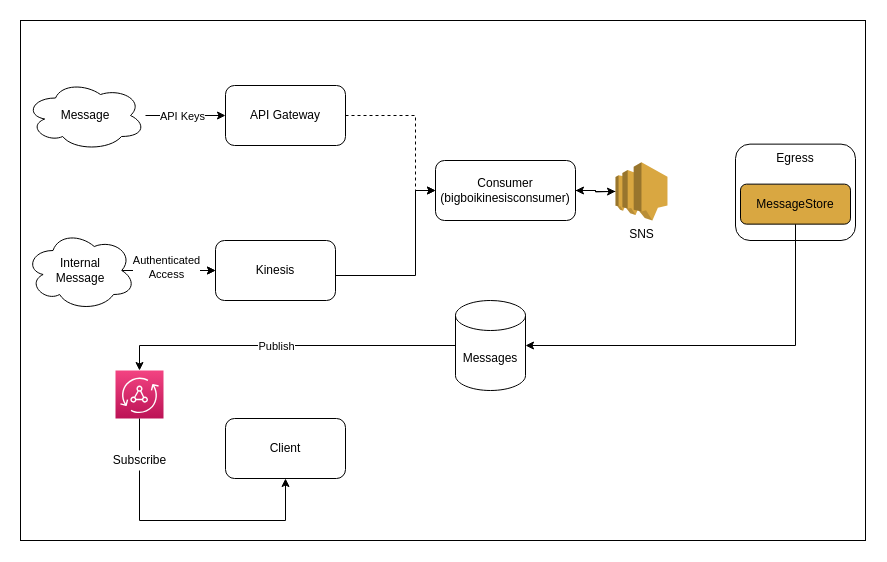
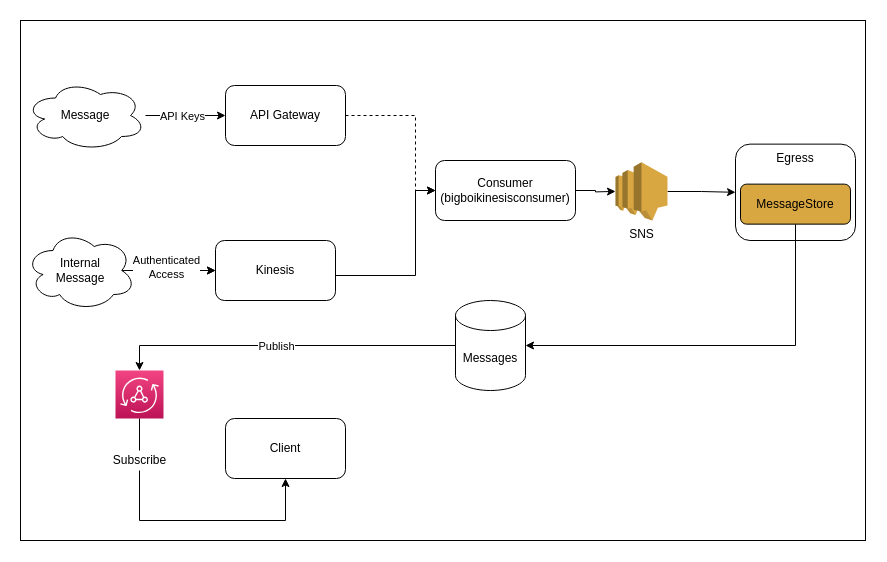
  <mxCell id="0" />
  <mxCell id="1" parent="0" />
  <mxCell id="2" value="" style="rounded=0;whiteSpace=wrap;html=1;verticalAlign=middle;labelBackgroundColor=#ffffff;" vertex="1" parent="1"><mxGeometry x="20" width="845" height="520" as="geometry" y="20" /></mxCell>
  <mxCell id="3" value="Egress" style="rounded=1;whiteSpace=wrap;html=1;verticalAlign=top;" vertex="1" parent="1"><mxGeometry x="735" y="143.64" width="120" height="96.36" as="geometry" /></mxCell>
  <mxCell id="4" style="edgeStyle=orthogonalEdgeStyle;rounded=0;orthogonalLoop=1;jettySize=auto;html=1;" edge="1" parent="1" source="6" target="14"><mxGeometry relative="1" as="geometry" /></mxCell>
  <mxCell id="5" value="API Keys" style="edgeLabel;html=1;align=center;verticalAlign=middle;resizable=0;points=[];" vertex="1" connectable="0" parent="4"><mxGeometry x="-0.27" y="1" relative="1" as="geometry"><mxPoint x="7" y="1" as="offset" /></mxGeometry></mxCell>
  <mxCell id="6" value="Message" style="ellipse;shape=cloud;whiteSpace=wrap;html=1;" vertex="1" parent="1"><mxGeometry x="25" y="80" width="120" height="70" as="geometry" /></mxCell>
  <mxCell id="7" style="edgeStyle=orthogonalEdgeStyle;rounded=0;orthogonalLoop=1;jettySize=auto;html=1;exitX=0.875;exitY=0.5;exitDx=0;exitDy=0;exitPerimeter=0;" edge="1" parent="1" source="10" target="12"><mxGeometry relative="1" as="geometry" /></mxCell>
  <mxCell id="8" value="" style="edgeStyle=orthogonalEdgeStyle;rounded=0;orthogonalLoop=1;jettySize=auto;html=1;" edge="1" parent="1" source="10" target="12"><mxGeometry relative="1" as="geometry" /></mxCell>
  <mxCell id="9" value="Authenticated&lt;br&gt;Access" style="edgeLabel;html=1;align=center;verticalAlign=middle;resizable=0;points=[];" vertex="1" connectable="0" parent="8"><mxGeometry x="-0.248" y="4" relative="1" as="geometry"><mxPoint as="offset" /></mxGeometry></mxCell>
  <mxCell id="10" value="Internal &lt;br&gt;Message" style="ellipse;shape=cloud;whiteSpace=wrap;html=1;" vertex="1" parent="1"><mxGeometry x="25" y="230" width="110" height="80" as="geometry" /></mxCell>
  <mxCell id="11" style="edgeStyle=orthogonalEdgeStyle;rounded=0;orthogonalLoop=1;jettySize=auto;html=1;entryX=0;entryY=0.5;entryDx=0;entryDy=0;" edge="1" parent="1" source="12" target="16"><mxGeometry relative="1" as="geometry"><Array as="points"><mxPoint x="415" y="275" /><mxPoint x="415" y="190" /></Array></mxGeometry></mxCell>
  <mxCell id="12" value="Kinesis" style="rounded=1;whiteSpace=wrap;html=1;" vertex="1" parent="1"><mxGeometry x="215" y="240" width="120" height="60" as="geometry" /></mxCell>
  <mxCell id="13" style="edgeStyle=orthogonalEdgeStyle;rounded=0;orthogonalLoop=1;jettySize=auto;html=1;entryX=0;entryY=0.5;entryDx=0;entryDy=0;dashed=1;" edge="1" parent="1" source="14" target="16"><mxGeometry relative="1" as="geometry"><Array as="points"><mxPoint x="415" y="115" /><mxPoint x="415" y="190" /></Array></mxGeometry></mxCell>
  <mxCell id="14" value="API Gateway" style="rounded=1;whiteSpace=wrap;html=1;" vertex="1" parent="1"><mxGeometry x="225" y="85" width="120" height="60" as="geometry" /></mxCell>
  <mxCell id="15" style="edgeStyle=orthogonalEdgeStyle;rounded=0;orthogonalLoop=1;jettySize=auto;html=1;" edge="1" parent="1" source="16"><mxGeometry relative="1" as="geometry"><mxPoint x="615" y="190.9" as="targetPoint" /></mxGeometry></mxCell>
  <mxCell id="16" value="Consumer&lt;br&gt;(bigboikinesisconsumer)" style="rounded=1;whiteSpace=wrap;html=1;" vertex="1" parent="1"><mxGeometry x="435" y="160" width="140" height="60" as="geometry" /></mxCell>
- <mxCell id="17" style="edgeStyle=orthogonalEdgeStyle;rounded=0;orthogonalLoop=1;jettySize=auto;html=1;" edge="1" parent="1" source="18" target="16"><mxGeometry relative="1" as="geometry"><mxPoint x="735" y="190.875" as="targetPoint" /></mxGeometry></mxCell>
+ <mxCell id="17" style="edgeStyle=orthogonalEdgeStyle;rounded=0;orthogonalLoop=1;jettySize=auto;html=1;entryX=0;entryY=0.5;entryDx=0;entryDy=0;" edge="1" parent="1" source="18" target="3"><mxGeometry relative="1" as="geometry"><mxPoint x="735" y="190.875" as="targetPoint" /></mxGeometry></mxCell>
  <mxCell id="18" value="SNS" style="outlineConnect=0;dashed=0;verticalLabelPosition=bottom;verticalAlign=top;align=center;html=1;shape=mxgraph.aws3.sns;fillColor=#D9A741;gradientColor=none;" vertex="1" parent="1"><mxGeometry x="615" y="161.75" width="51.97" height="58.25" as="geometry" /></mxCell>
  <mxCell id="19" style="edgeStyle=orthogonalEdgeStyle;rounded=0;orthogonalLoop=1;jettySize=auto;html=1;exitX=0.5;exitY=1;exitDx=0;exitDy=0;entryX=1;entryY=0.5;entryDx=0;entryDy=0;entryPerimeter=0;" edge="1" parent="1" source="20" target="23"><mxGeometry relative="1" as="geometry" /></mxCell>
  <mxCell id="20" value="MessageStore" style="rounded=1;whiteSpace=wrap;html=1;verticalAlign=middle;fillColor=#d9a741;" vertex="1" parent="1"><mxGeometry x="740" y="183.64" width="110" height="40" as="geometry" /></mxCell>
  <mxCell id="21" style="edgeStyle=orthogonalEdgeStyle;rounded=0;orthogonalLoop=1;jettySize=auto;html=1;entryX=0.5;entryY=0;entryDx=0;entryDy=0;entryPerimeter=0;" edge="1" parent="1" source="23" target="25"><mxGeometry relative="1" as="geometry" /></mxCell>
  <mxCell id="22" value="Publish" style="edgeLabel;html=1;align=center;verticalAlign=middle;resizable=0;points=[];" vertex="1" connectable="0" parent="21"><mxGeometry x="0.049" y="4" relative="1" as="geometry"><mxPoint x="-1" y="-4" as="offset" /></mxGeometry></mxCell>
  <mxCell id="23" value="Messages" style="shape=cylinder3;whiteSpace=wrap;html=1;boundedLbl=1;backgroundOutline=1;size=15;verticalAlign=middle;" vertex="1" parent="1"><mxGeometry x="455" y="300" width="70" height="90" as="geometry" /></mxCell>
  <mxCell id="24" style="edgeStyle=orthogonalEdgeStyle;rounded=0;orthogonalLoop=1;jettySize=auto;html=1;entryX=0.5;entryY=1;entryDx=0;entryDy=0;startArrow=none;" edge="1" parent="1" source="27" target="26"><mxGeometry relative="1" as="geometry"><Array as="points"><mxPoint x="139" y="520" /><mxPoint x="285" y="520" /></Array></mxGeometry></mxCell>
  <mxCell id="25" value="" style="points=[[0,0,0],[0.25,0,0],[0.5,0,0],[0.75,0,0],[1,0,0],[0,1,0],[0.25,1,0],[0.5,1,0],[0.75,1,0],[1,1,0],[0,0.25,0],[0,0.5,0],[0,0.75,0],[1,0.25,0],[1,0.5,0],[1,0.75,0]];outlineConnect=0;fontColor=#232F3E;gradientColor=#F34482;gradientDirection=north;fillColor=#BC1356;strokeColor=#ffffff;dashed=0;verticalLabelPosition=bottom;verticalAlign=top;align=center;html=1;fontSize=12;fontStyle=0;aspect=fixed;shape=mxgraph.aws4.resourceIcon;resIcon=mxgraph.aws4.appsync;" vertex="1" parent="1"><mxGeometry x="115" y="370" width="48" height="48" as="geometry" /></mxCell>
  <mxCell id="26" value="Client" style="rounded=1;whiteSpace=wrap;html=1;verticalAlign=middle;" vertex="1" parent="1"><mxGeometry x="225" y="418" width="120" height="60" as="geometry" /></mxCell>
  <mxCell id="27" value="Subscribe" style="text;html=1;align=center;verticalAlign=middle;resizable=0;points=[];autosize=1;strokeColor=none;" vertex="1" parent="1"><mxGeometry x="104" y="450" width="70" height="20" as="geometry" /></mxCell>
  <mxCell id="28" value="" style="edgeStyle=orthogonalEdgeStyle;rounded=0;orthogonalLoop=1;jettySize=auto;html=1;entryX=0.5;entryY=0;entryDx=0;entryDy=0;endArrow=none;" edge="1" parent="1" source="25" target="27"><mxGeometry relative="1" as="geometry"><mxPoint x="139" y="418" as="sourcePoint" /><mxPoint x="139" y="530" as="targetPoint" /><Array as="points" /></mxGeometry></mxCell>
